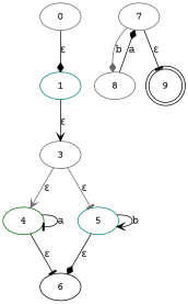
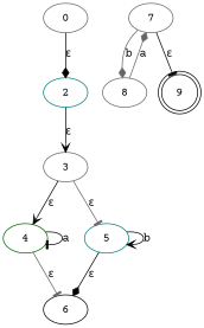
  digraph {
    fontname="Courier Prime"
    node [color=gray40 fontname="Courier Prime"]
    edge [arrowhead=diamond color=black fontname="Courier Prime"]
-   1 [color=teal]
+   1 [color=teal label=2]
    0
    3
    4 [color=darkgreen]
    5 [color=teal]
    6 [color=black]
    7
    8
    9 [color=black shape=doublecircle]
    1 -> 3 [arrowhead=vee label="ε"]
    0 -> 1 [label="ε"]
-   3 -> 4 [arrowhead=vee color=gray40 label="ε"]
+   3 -> 4 [arrowhead=vee label="ε"]
    3 -> 5 [arrowhead=tee color=gray40 label="ε"]
    4 -> 4 [arrowhead=tee label=a]
-   4 -> 6 [arrowhead=tee label="ε"]
+   4 -> 6 [arrowhead=tee color=gray40 label="ε"]
    5 -> 5 [arrowhead=vee label=b]
    5 -> 6 [label="ε"]
    7 -> 8 [color=gray40 label=b]
    7 -> 9 [arrowhead=tee label="ε"]
-   8 -> 7 [label=a]
+   8 -> 7 [color=gray40 label=a]
  }
